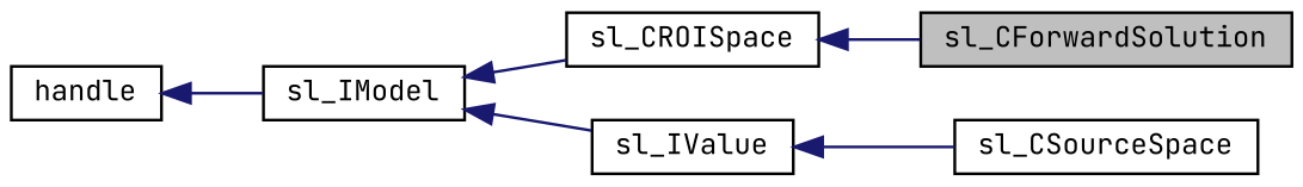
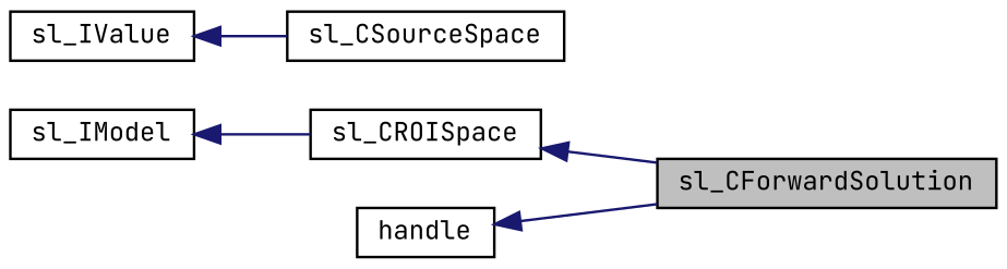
  digraph {
    fontname="JetBrains Mono"
    rankdir=LR
    node [color=black fillcolor=white fontname="JetBrains Mono" fontsize=10 shape=record style=filled]
    edge [color=midnightblue dir=back fontname="JetBrains Mono" fontsize=10 labelfontname=FreeSans labelfontsize=10 style=solid]
    n1 [fillcolor=grey75 fontcolor=black height=0.2 label=sl_CForwardSolution width=0.4]
    n2 [height=0.2 label=sl_CROISpace width=0.4]
    n3 [height=0.2 label=sl_CSourceSpace width=0.4]
    n4 [height=0.2 label=sl_IValue width=0.4]
    n5 [height=0.2 label=sl_IModel width=0.4]
    n6 [height=0.2 label=handle width=0.4]
    n2 -> n1
    n4 -> n3
    n5 -> n2
-   n5 -> n4
-   n6 -> n5
+   n6 -> n1
  }
